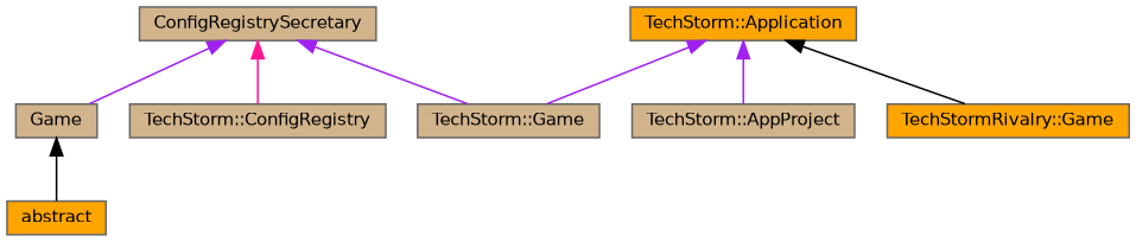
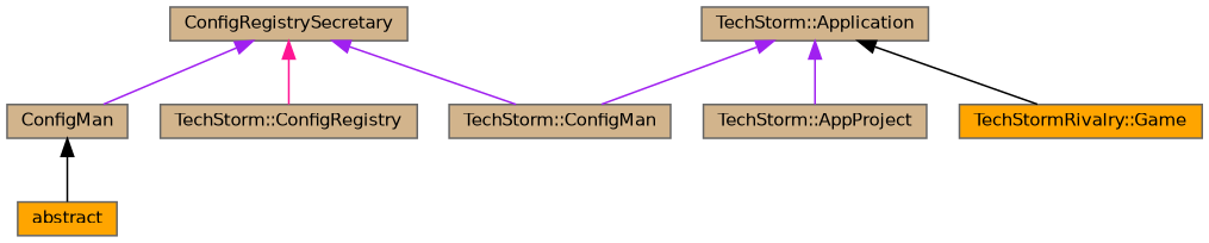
  digraph {
    node [color=gray40 fillcolor=tan fontname=Helvetica fontsize=10 shape=box style=filled]
    edge [color=purple dir=back fontname=Helvetica fontsize=10 labelfontname=Helvetica labelfontsize=10 style=solid]
    n1 [fontcolor=black height=0.2 label=ConfigRegistrySecretary width=0.4]
-   n2 [height=0.2 label=Game width=0.4]
-   n3 [height=0.2 label="TechStorm::Game" width=0.4]
+   n2 [height=0.2 label=ConfigMan width=0.4]
+   n3 [height=0.2 label="TechStorm::ConfigMan" width=0.4]
    n4 [height=0.2 label="TechStorm::ConfigRegistry" width=0.4]
    n5 [fillcolor=orange height=0.2 label=abstract width=0.4]
-   n6 [fillcolor=orange height=0.2 label="TechStorm::Application" width=0.4]
+   n6 [height=0.2 label="TechStorm::Application" width=0.4]
    n7 [height=0.2 label="TechStorm::AppProject" width=0.4]
    n8 [fillcolor=orange height=0.2 label="TechStormRivalry::Game" width=0.4]
    n1 -> n2
    n1 -> n3
    n1 -> n4 [color=deeppink]
    n2 -> n5 [color=black]
    n6 -> n3
    n6 -> n7
    n6 -> n8 [color=black]
  }
